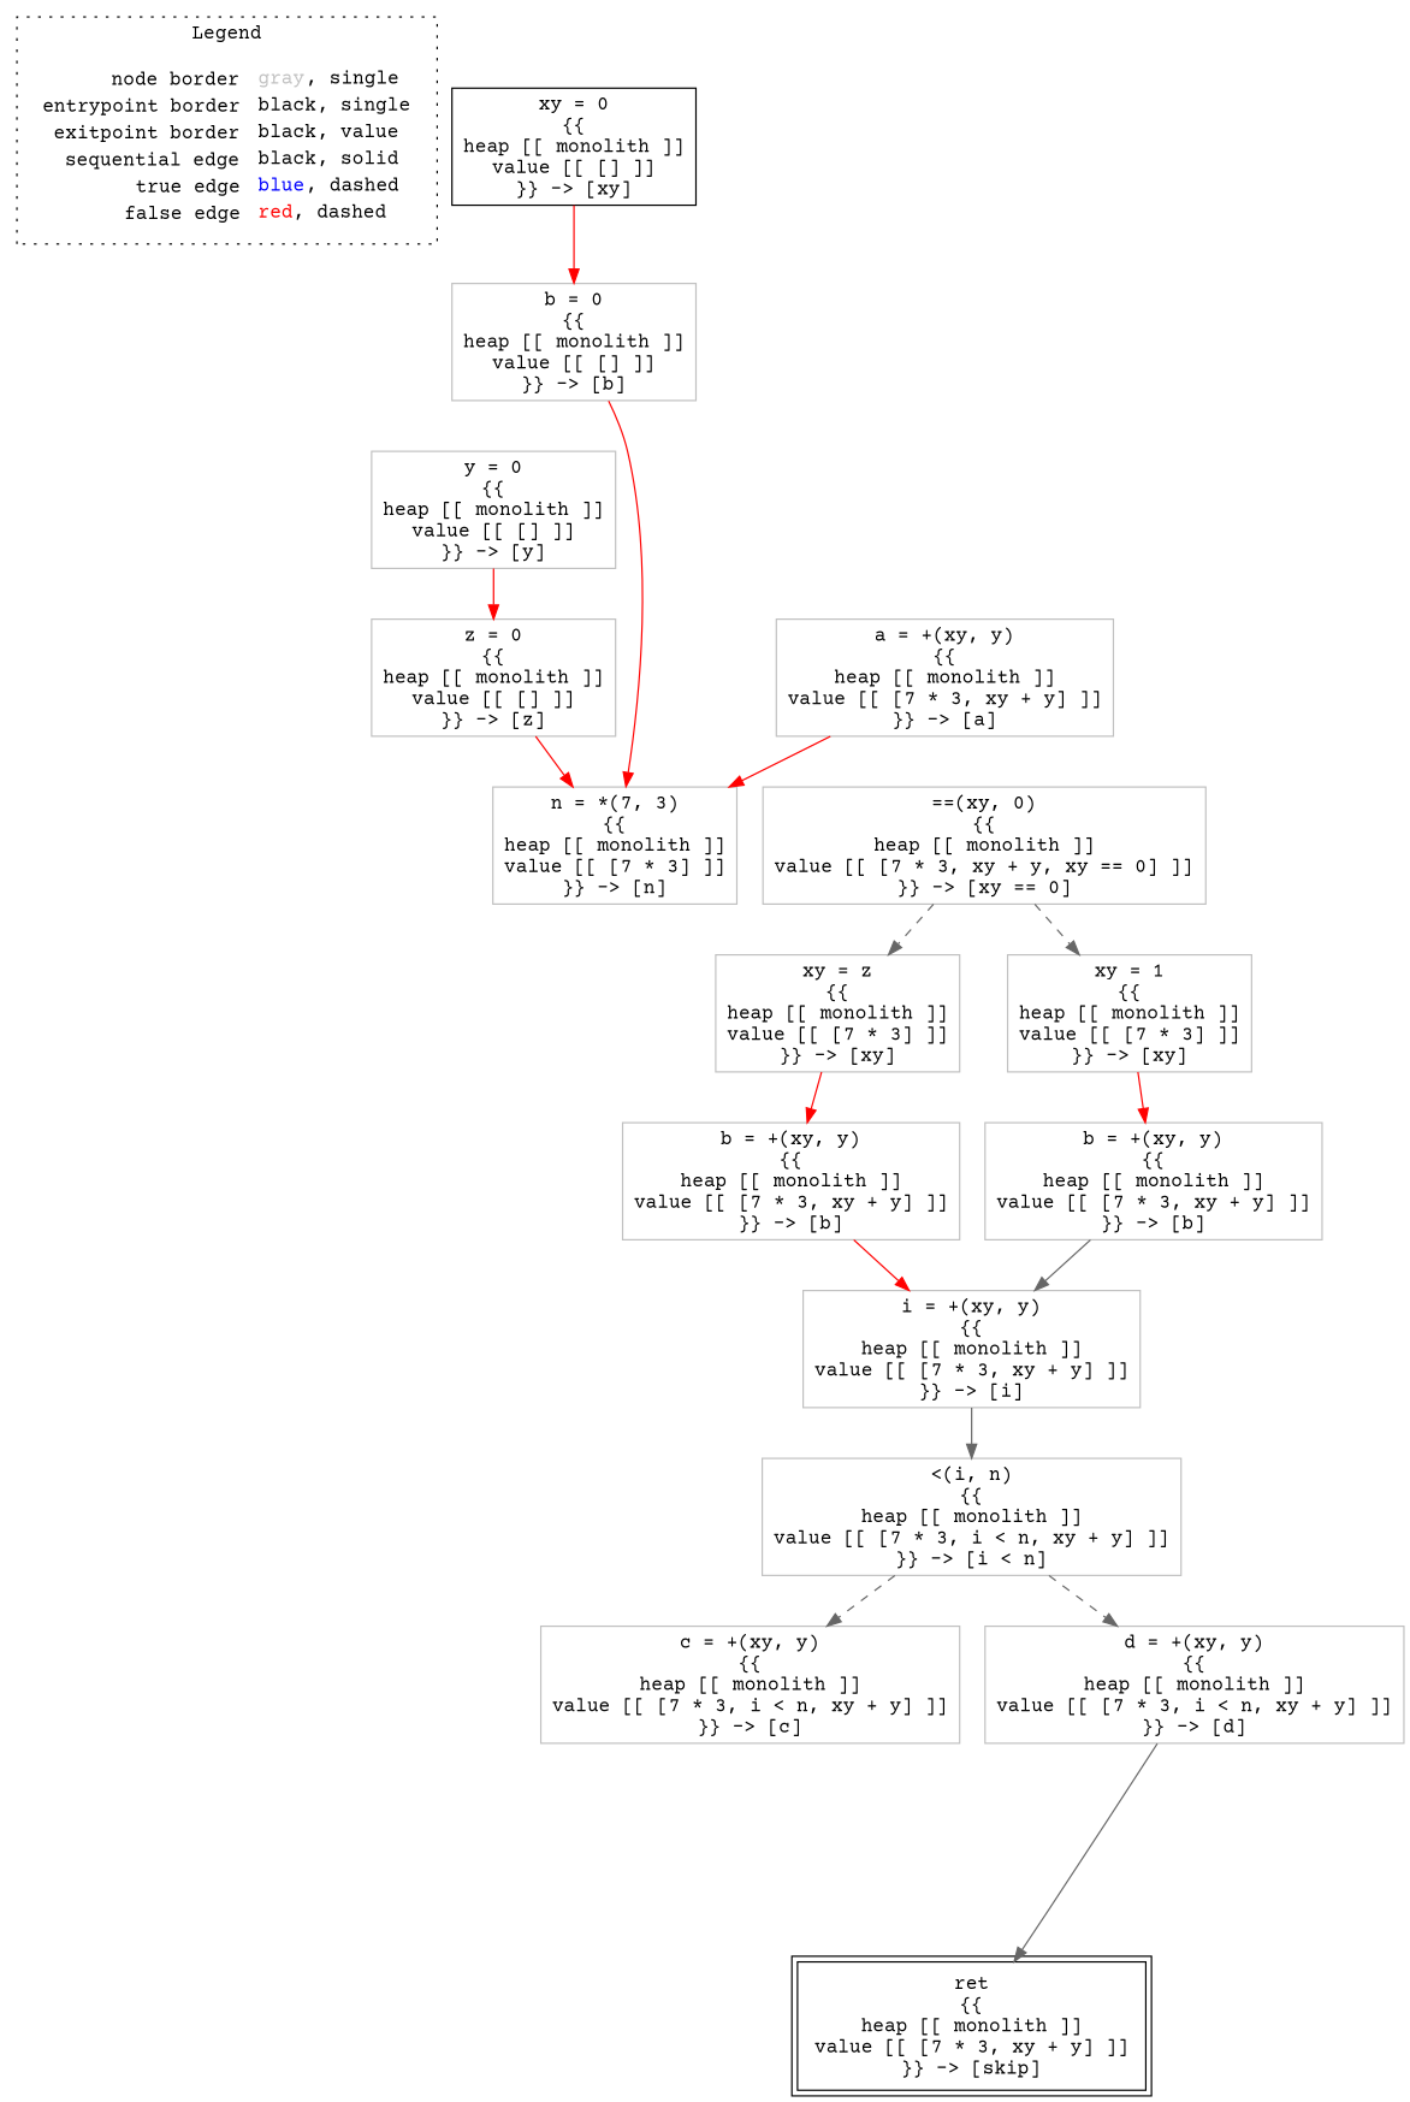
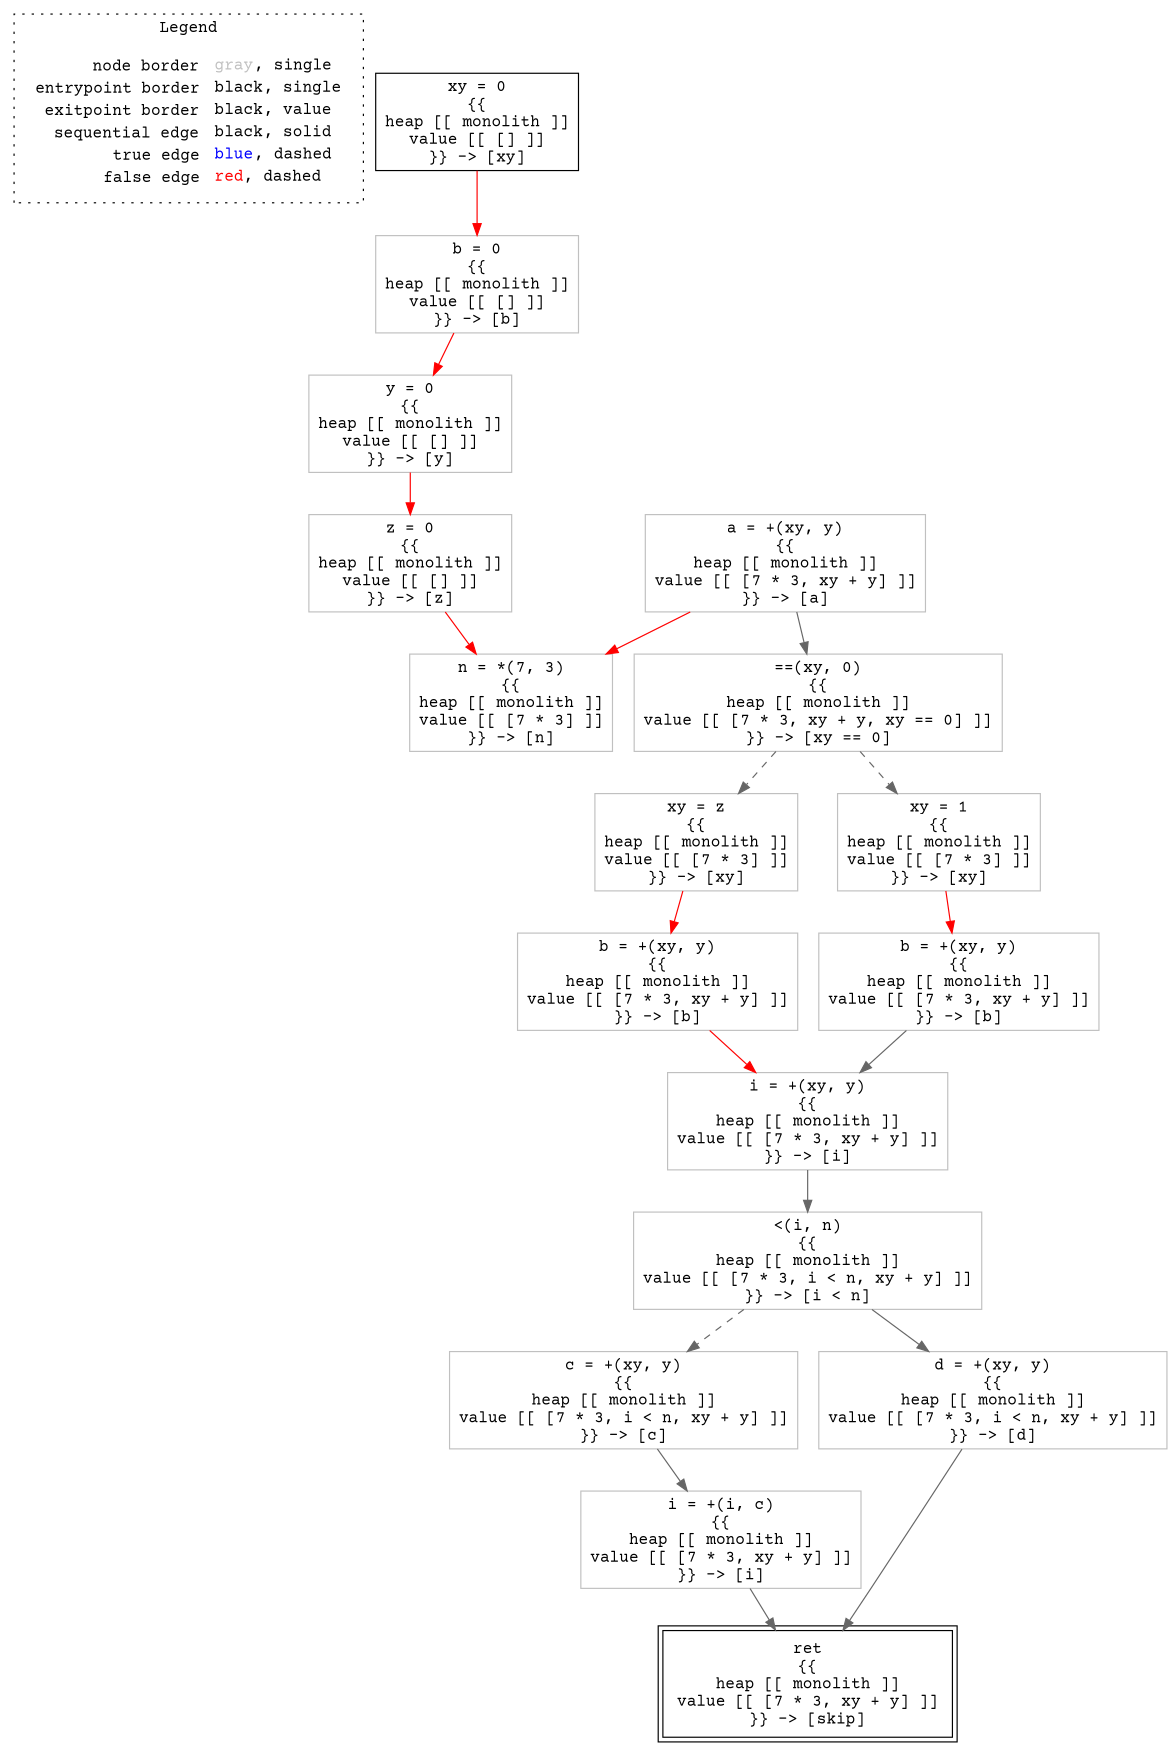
  digraph {
    fontname="Courier Prime"
    node [fontname="Courier Prime" shape=rect color=gray]
    edge [color=gray40 fontname="Courier Prime"]
    n1 [label=<<table border="0" cellpadding="2" cellspacing="0" cellborder="0"><tr><td align="right">node border&nbsp;</td><td align="left"><font color="gray">gray</font>, single</td></tr><tr><td align="right">entrypoint border&nbsp;</td><td align="left"><font color="black">black</font>, single</td></tr><tr><td align="right">exitpoint border&nbsp;</td><td align="left"><font color="black">black</font>, value</td></tr><tr><td align="right">sequential edge&nbsp;</td><td align="left"><font color="black">black</font>, solid</td></tr><tr><td align="right">true edge&nbsp;</td><td align="left"><font color="blue">blue</font>, dashed</td></tr><tr><td align="right">false edge&nbsp;</td><td align="left"><font color="red">red</font>, dashed</td></tr></table>> shape=plaintext color=""]
    n2 [color=black label=<xy = 0<BR/>{{<BR/>heap [[ monolith ]]<BR/>value [[ [] ]]<BR/>}} -&gt; [xy]>]
    n3 [label=<b = 0<BR/>{{<BR/>heap [[ monolith ]]<BR/>value [[ [] ]]<BR/>}} -&gt; [b]>]
    n4 [label=<y = 0<BR/>{{<BR/>heap [[ monolith ]]<BR/>value [[ [] ]]<BR/>}} -&gt; [y]>]
    n5 [label=<c = +(xy, y)<BR/>{{<BR/>heap [[ monolith ]]<BR/>value [[ [7 * 3, i &lt; n, xy + y] ]]<BR/>}} -&gt; [c]>]
+   n6 [label=<i = +(i, c)<BR/>{{<BR/>heap [[ monolith ]]<BR/>value [[ [7 * 3, xy + y] ]]<BR/>}} -&gt; [i]>]
    n7 [color=black label=<ret<BR/>{{<BR/>heap [[ monolith ]]<BR/>value [[ [7 * 3, xy + y] ]]<BR/>}} -&gt; [skip]> peripheries=2]
    n8 [label=<a = +(xy, y)<BR/>{{<BR/>heap [[ monolith ]]<BR/>value [[ [7 * 3, xy + y] ]]<BR/>}} -&gt; [a]>]
    n9 [label=<==(xy, 0)<BR/>{{<BR/>heap [[ monolith ]]<BR/>value [[ [7 * 3, xy + y, xy == 0] ]]<BR/>}} -&gt; [xy == 0]>]
    n10 [label=<n = *(7, 3)<BR/>{{<BR/>heap [[ monolith ]]<BR/>value [[ [7 * 3] ]]<BR/>}} -&gt; [n]>]
    n11 [label=<xy = z<BR/>{{<BR/>heap [[ monolith ]]<BR/>value [[ [7 * 3] ]]<BR/>}} -&gt; [xy]>]
    n12 [label=<xy = 1<BR/>{{<BR/>heap [[ monolith ]]<BR/>value [[ [7 * 3] ]]<BR/>}} -&gt; [xy]>]
    n13 [label=<b = +(xy, y)<BR/>{{<BR/>heap [[ monolith ]]<BR/>value [[ [7 * 3, xy + y] ]]<BR/>}} -&gt; [b]>]
    n14 [label=<i = +(xy, y)<BR/>{{<BR/>heap [[ monolith ]]<BR/>value [[ [7 * 3, xy + y] ]]<BR/>}} -&gt; [i]>]
    n15 [label=<b = +(xy, y)<BR/>{{<BR/>heap [[ monolith ]]<BR/>value [[ [7 * 3, xy + y] ]]<BR/>}} -&gt; [b]>]
    n16 [label=<&lt;(i, n)<BR/>{{<BR/>heap [[ monolith ]]<BR/>value [[ [7 * 3, i &lt; n, xy + y] ]]<BR/>}} -&gt; [i &lt; n]>]
    n17 [label=<d = +(xy, y)<BR/>{{<BR/>heap [[ monolith ]]<BR/>value [[ [7 * 3, i &lt; n, xy + y] ]]<BR/>}} -&gt; [d]>]
    n18 [label=<z = 0<BR/>{{<BR/>heap [[ monolith ]]<BR/>value [[ [] ]]<BR/>}} -&gt; [z]>]
    subgraph cluster_1 {
      label=Legend
      style=dotted
      n1
    }
    n2 -> n3 [color=red]
-   n3 -> n10 [color=red]
+   n3 -> n4 [color=red]
    n4 -> n18 [color=red]
+   n5 -> n6
+   n6 -> n7
+   n8 -> n9
    n8 -> n10 [color=red]
    n9 -> n11 [style=dashed]
    n9 -> n12 [style=dashed]
    n11 -> n13 [color=red]
    n12 -> n15 [color=red]
    n13 -> n14 [color=red]
    n14 -> n16
    n15 -> n14
    n16 -> n5 [style=dashed]
-   n16 -> n17 [style=dashed]
+   n16 -> n17 [style=solid]
    n17 -> n7
    n18 -> n10 [color=red]
  }
